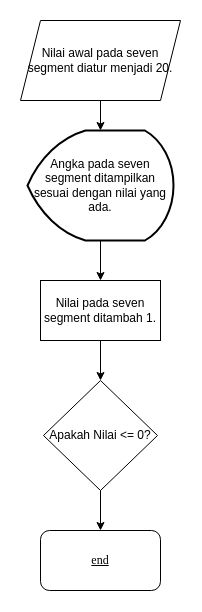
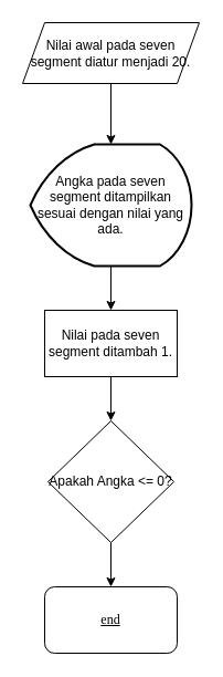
  <mxCell id="0" />
  <mxCell id="1" parent="0" />
- <mxCell id="2" value="Nilai awal pada seven segment diatur menjadi 20." style="shape=parallelogram;perimeter=parallelogramPerimeter;whiteSpace=wrap;html=1;fixedSize=1;" parent="1" vertex="1"><mxGeometry x="20" y="20" width="160" height="80" as="geometry" /></mxCell>
- <mxCell id="3" value="Apakah Nilai &amp;lt;= 0?" style="rhombus;whiteSpace=wrap;html=1;" parent="1" vertex="1"><mxGeometry x="43" y="380" width="114" height="110" as="geometry" /></mxCell>
+ <mxCell id="2" value="Nilai awal pada seven segment diatur menjadi 20." style="shape=parallelogram;perimeter=parallelogramPerimeter;whiteSpace=wrap;html=1;fixedSize=1;" parent="1" vertex="1"><mxGeometry x="20" y="20" width="160" height="55" as="geometry" /></mxCell>
+ <mxCell id="3" value="Apakah Angka &amp;lt;= 0?" style="rhombus;whiteSpace=wrap;html=1;" parent="1" vertex="1"><mxGeometry x="43" y="380" width="114" height="110" as="geometry" /></mxCell>
  <mxCell id="4" value="" style="endArrow=classic;html=1;rounded=0;exitX=0.5;exitY=1;exitDx=0;exitDy=0;entryX=0.5;entryY=0;entryDx=0;entryDy=0;" parent="1" source="3" target="8" edge="1"><mxGeometry width="50" height="50" relative="1" as="geometry"><mxPoint x="203" y="610" as="sourcePoint" /><mxPoint x="103" y="530" as="targetPoint" /></mxGeometry></mxCell>
  <mxCell id="5" value="" style="endArrow=classic;html=1;rounded=0;exitX=0.5;exitY=1;exitDx=0;exitDy=0;entryX=0.5;entryY=0;entryDx=0;entryDy=0;" edge="1" parent="1" source="2"><mxGeometry width="50" height="50" relative="1" as="geometry"><mxPoint x="102" y="260" as="sourcePoint" /><mxPoint x="100" y="130" as="targetPoint" /></mxGeometry></mxCell>
  <mxCell id="6" style="edgeStyle=orthogonalEdgeStyle;rounded=0;orthogonalLoop=1;jettySize=auto;html=1;entryX=0.5;entryY=0;entryDx=0;entryDy=0;" edge="1" parent="1" source="7" target="3"><mxGeometry relative="1" as="geometry" /></mxCell>
  <mxCell id="7" value="Nilai pada seven segment ditambah 1." style="rounded=0;whiteSpace=wrap;html=1;" vertex="1" parent="1"><mxGeometry x="40" y="280" width="120" height="60" as="geometry" /></mxCell>
  <mxCell id="8" value="end" style="rounded=1;whiteSpace=wrap;html=1;fontStyle=4;fontFamily=Verdana;" vertex="1" parent="1"><mxGeometry x="40" y="530" width="120" height="60" as="geometry" /></mxCell>
  <mxCell id="9" value="Angka pada seven segment ditampilkan sesuai dengan nilai yang ada." style="strokeWidth=2;html=1;shape=mxgraph.flowchart.display;whiteSpace=wrap;" vertex="1" parent="1"><mxGeometry x="27" y="130" width="146" height="110" as="geometry" /></mxCell>
  <mxCell id="10" value="" style="endArrow=classic;html=1;rounded=0;exitX=0.5;exitY=1;exitDx=0;exitDy=0;exitPerimeter=0;" edge="1" parent="1" source="9" target="7"><mxGeometry width="50" height="50" relative="1" as="geometry"><mxPoint x="72" y="320" as="sourcePoint" /><mxPoint x="122" y="270" as="targetPoint" /></mxGeometry></mxCell>
